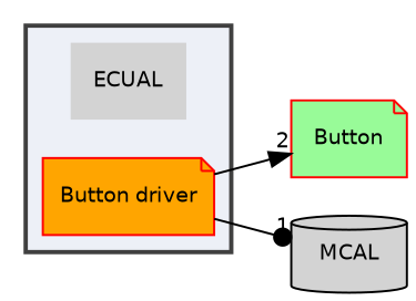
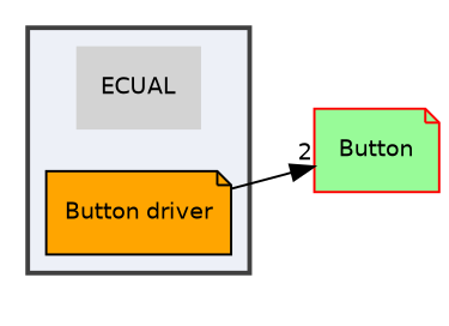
  digraph {
    compound=true
    rankdir=LR
    node [color=red fillcolor=lightgrey fontname=Helvetica fontsize=10 shape=note style=filled]
    edge [fontname=Helvetica fontsize=10 labeldistance=1.5 labelfontname=Helvetica labelfontsize=10]
    n1 [label=ECUAL shape=plaintext]
-   n2 [fillcolor=orange label="Button driver" style="filled,"]
+   n2 [color=black fillcolor=orange label="Button driver" style="filled,"]
    n3 [fillcolor=palegreen label=Button]
-   n4 [color=black label=MCAL shape=cylinder]
    subgraph cluster_1 {
      bgcolor="#edf0f7"
      fontname=Helvetica
      fontsize=10
      pencolor=grey25
      style="filled,bold,"
      n1
      n2
    }
    n2 -> n3 [arrowhead=normal headlabel=2]
-   n2 -> n4 [arrowhead=dot headlabel=1]
  }
